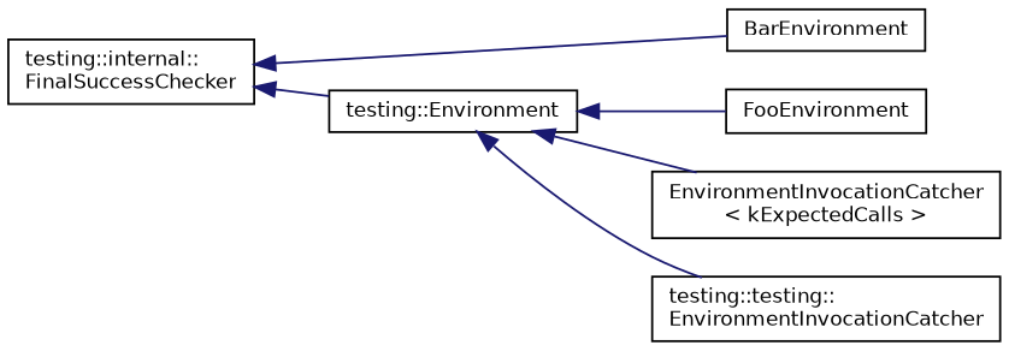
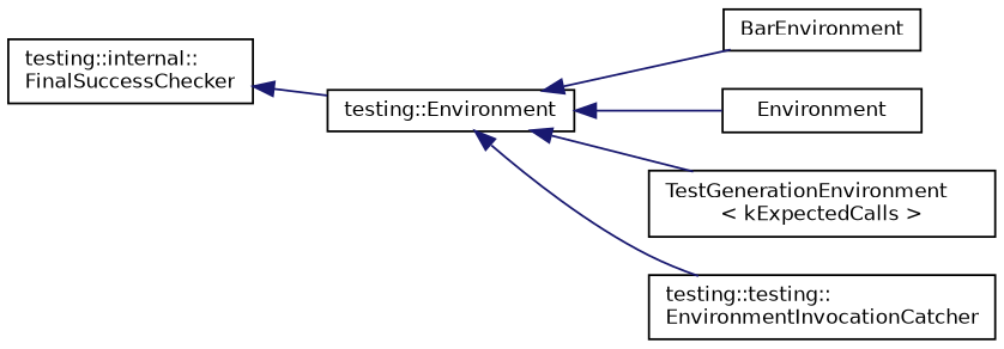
  digraph {
    rankdir=LR
    node [color=black fillcolor=white fontname=Helvetica fontsize=10 shape=record style=filled]
    edge [color=midnightblue dir=back fontname=Helvetica fontsize=10 labelfontname=Helvetica labelfontsize=10 style=solid]
    n1 [height=0.2 label="testing::Environment" width=0.4]
    n2 [height=0.2 label=BarEnvironment width=0.4]
-   n3 [height=0.2 label=FooEnvironment width=0.4]
-   n4 [height=0.2 label="EnvironmentInvocationCatcher\l\< kExpectedCalls \>" width=0.4]
+   n3 [height=0.2 label=Environment width=0.4]
+   n4 [height=0.2 label="TestGenerationEnvironment\l\< kExpectedCalls \>" width=0.4]
    n5 [height=0.2 label="testing::testing::\lEnvironmentInvocationCatcher" width=0.4]
    n6 [height=0.2 label="testing::internal::\lFinalSuccessChecker" width=0.4]
-   n6 -> n2
+   n1 -> n2
    n1 -> n3
    n1 -> n4
    n1 -> n5
    n6 -> n1
  }
